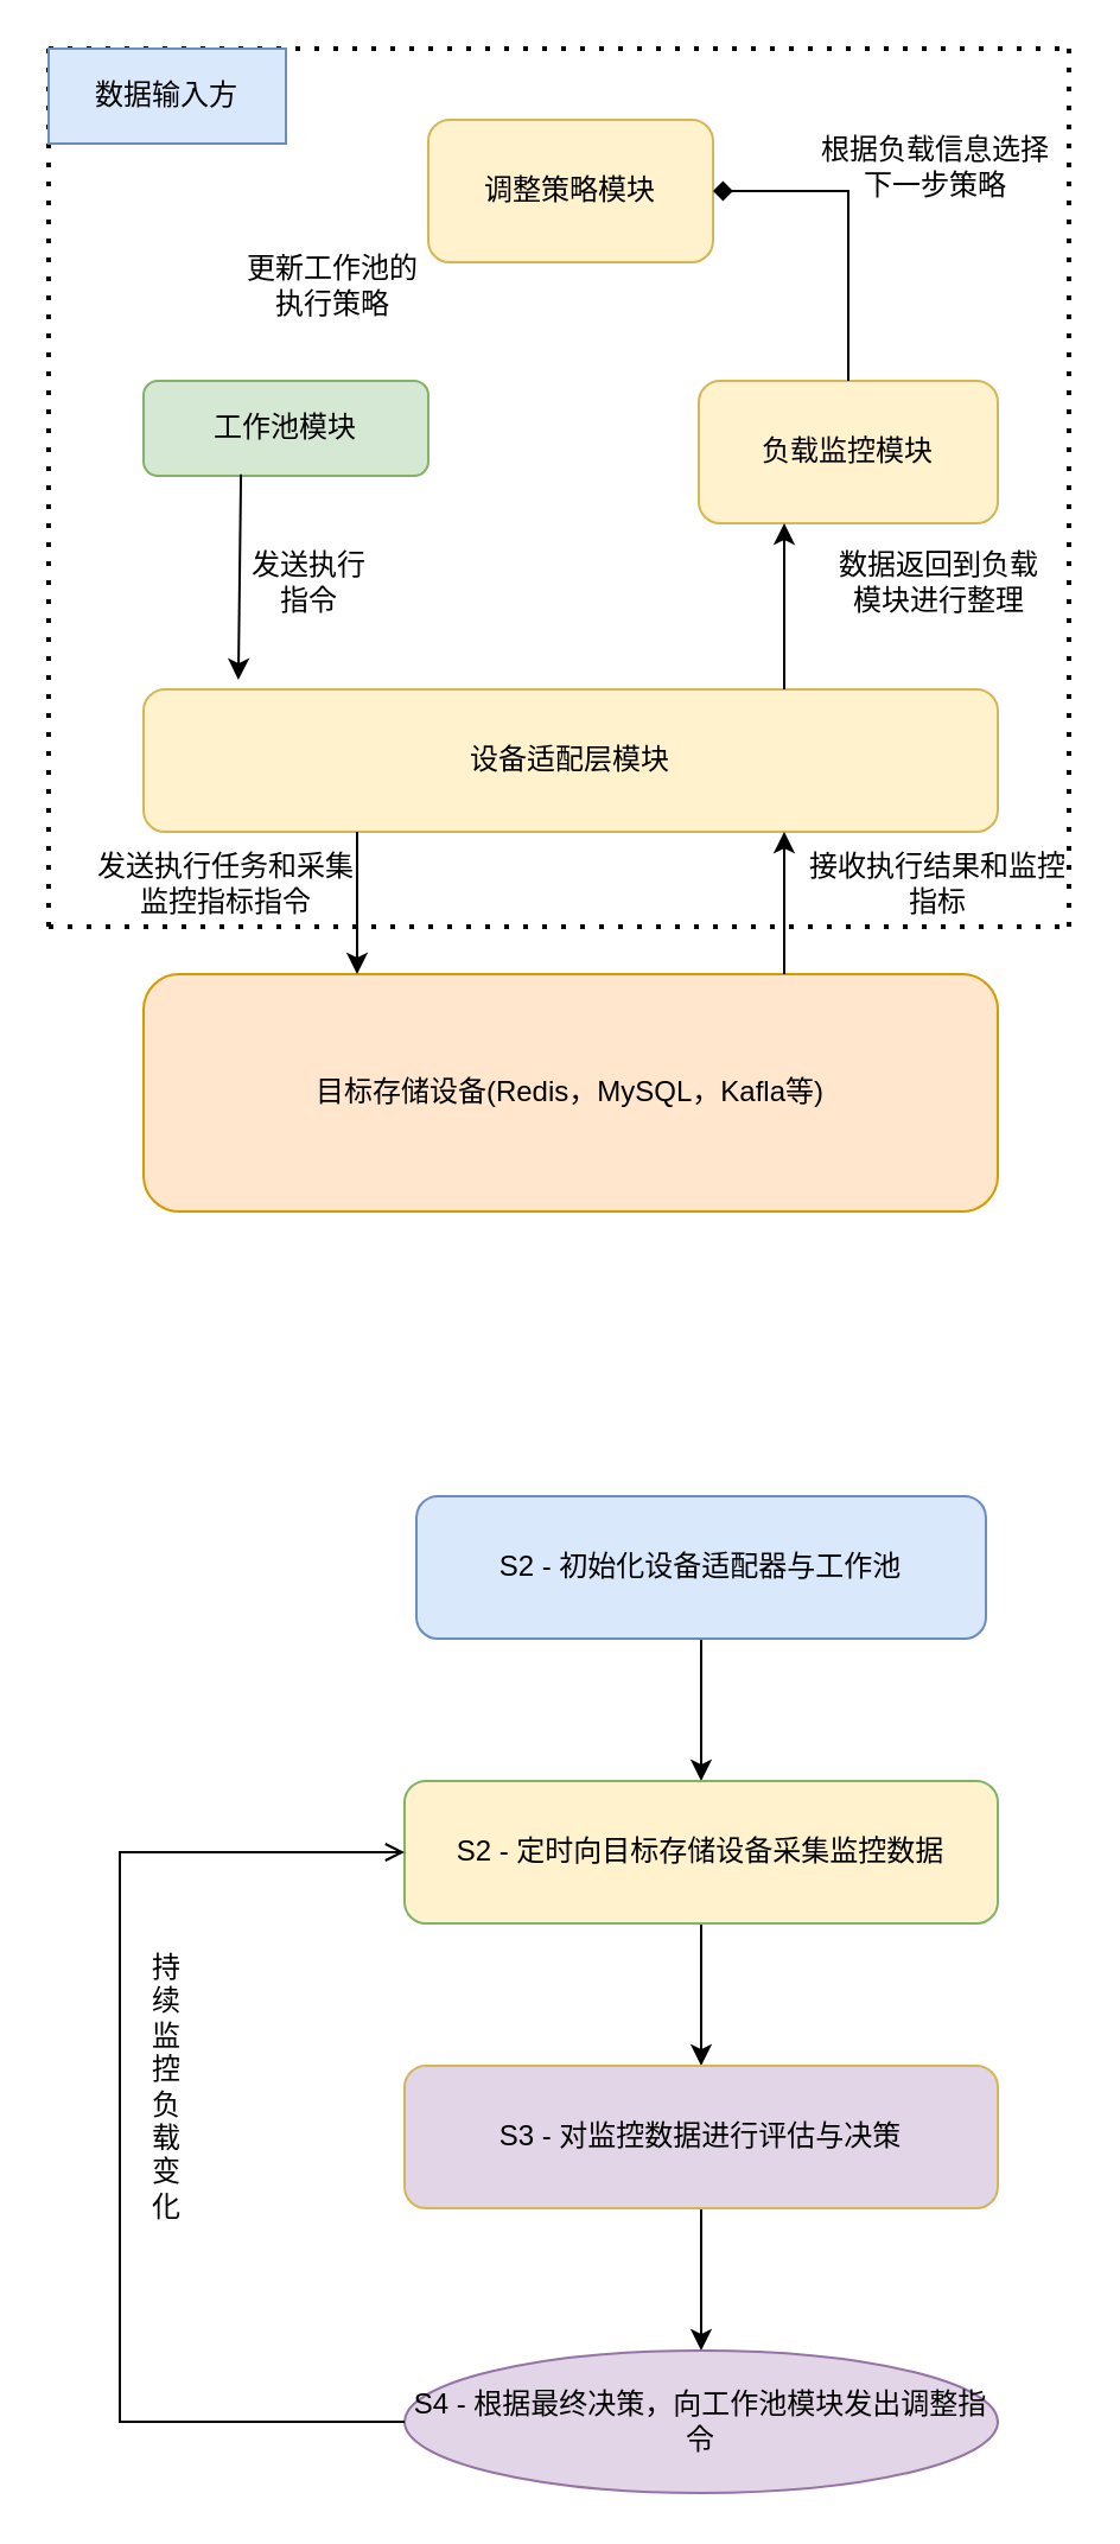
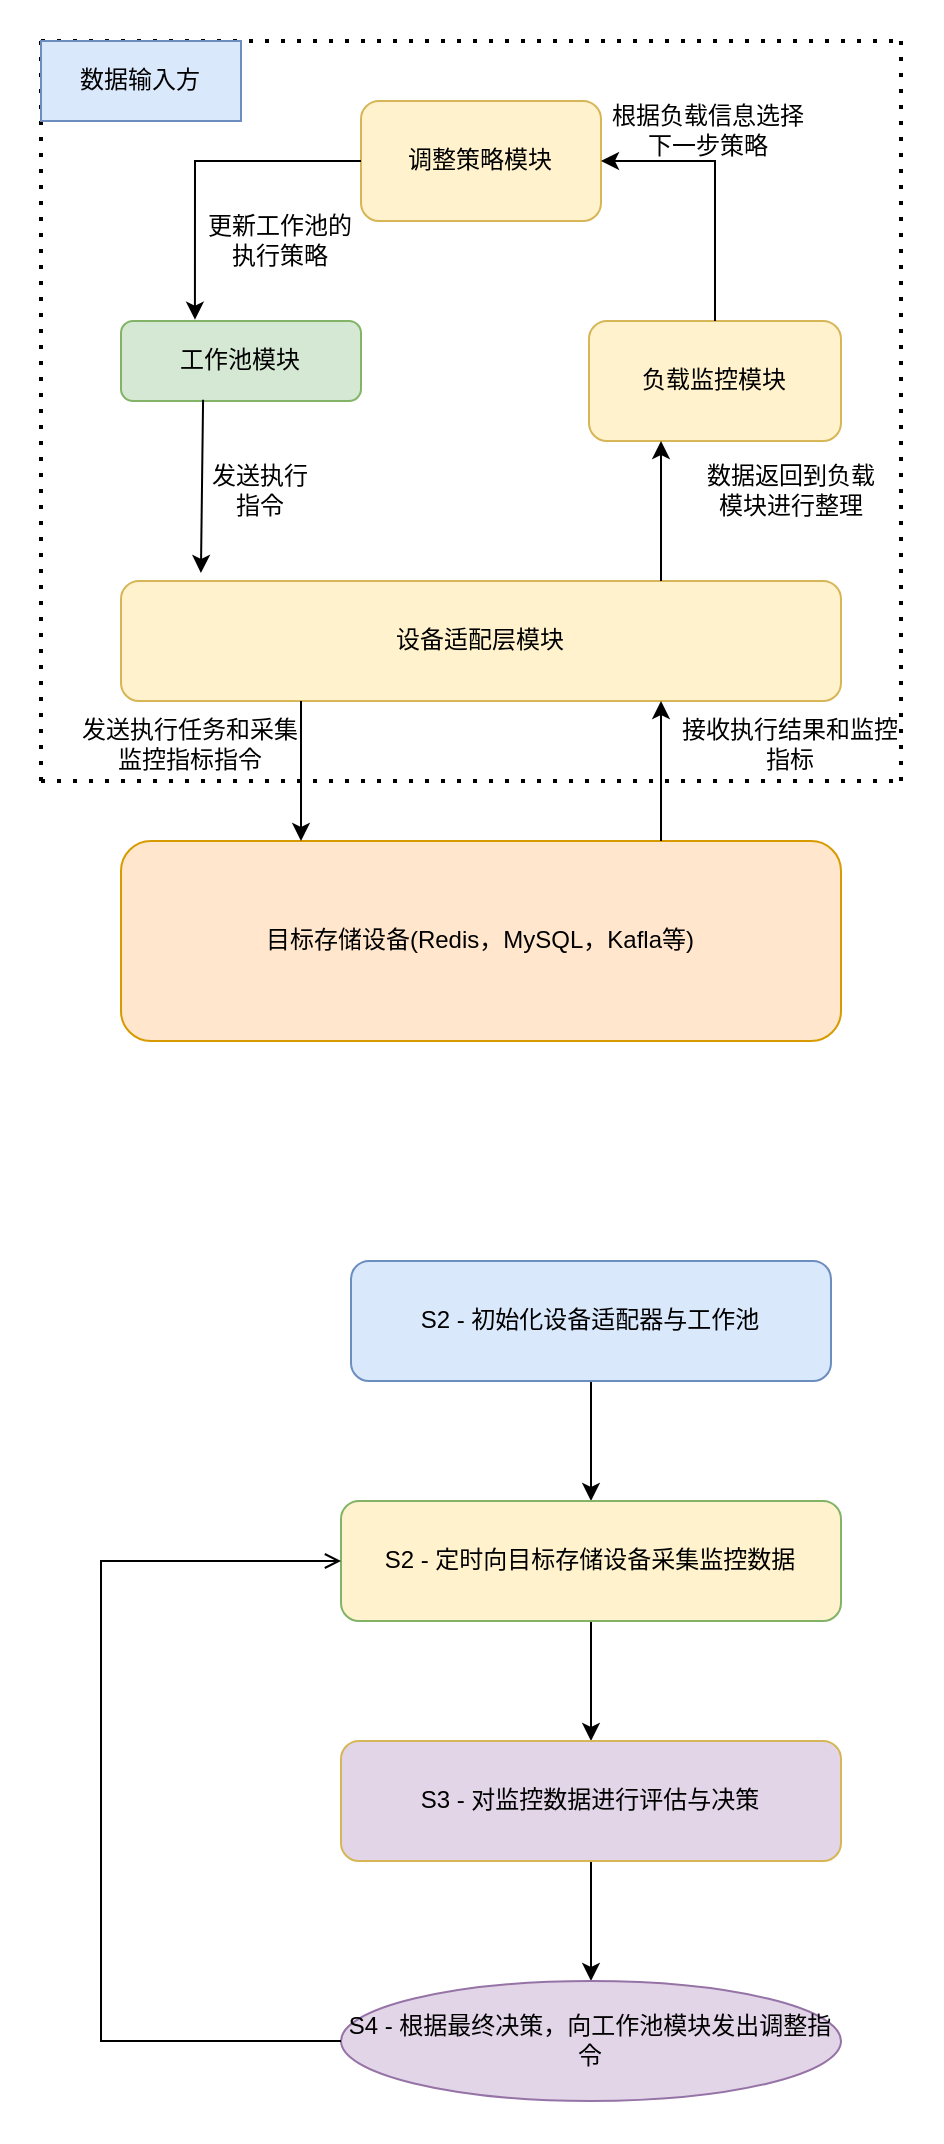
  <mxCell id="0" />
  <mxCell id="1" parent="0" />
  <mxCell id="2" value="工作池模块" style="rounded=1;whiteSpace=wrap;html=1;fillColor=#d5e8d4;strokeColor=#82b366;" vertex="1" parent="1"><mxGeometry x="60" y="160" width="120" height="40" as="geometry" /></mxCell>
  <mxCell id="3" value="负载监控模块" style="rounded=1;whiteSpace=wrap;html=1;fillColor=#fff2cc;strokeColor=#d6b656;" vertex="1" parent="1"><mxGeometry x="294" y="160" width="126" height="60" as="geometry" /></mxCell>
  <mxCell id="4" value="调整策略模块" style="rounded=1;whiteSpace=wrap;html=1;fillColor=#fff2cc;strokeColor=#d6b656;" vertex="1" parent="1"><mxGeometry x="180" y="50" width="120" height="60" as="geometry" /></mxCell>
  <mxCell id="5" value="设备适配层模块" style="rounded=1;whiteSpace=wrap;html=1;fillColor=#fff2cc;strokeColor=#d6b656;" vertex="1" parent="1"><mxGeometry x="60" y="290" width="360" height="60" as="geometry" /></mxCell>
- <mxCell id="6" value="目标存储设备(Redis，MySQL，Kafla等)" style="rounded=1;whiteSpace=wrap;html=1;fillColor=#ffe6cc;strokeColor=#d79b00;" vertex="1" parent="1"><mxGeometry x="60" y="410" width="360" height="100" as="geometry" /></mxCell>
+ <mxCell id="6" value="目标存储设备(Redis，MySQL，Kafla等)" style="rounded=1;whiteSpace=wrap;html=1;fillColor=#ffe6cc;strokeColor=#d79b00;" vertex="1" parent="1"><mxGeometry x="60" y="420" width="360" height="100" as="geometry" /></mxCell>
  <mxCell id="7" value="" style="endArrow=none;dashed=1;html=1;dashPattern=1 3;strokeWidth=2;rounded=0;" edge="1" parent="1"><mxGeometry width="50" height="50" relative="1" as="geometry"><mxPoint x="20" y="20" as="sourcePoint" /><mxPoint x="20" y="390" as="targetPoint" /></mxGeometry></mxCell>
  <mxCell id="8" value="" style="endArrow=none;dashed=1;html=1;dashPattern=1 3;strokeWidth=2;rounded=0;" edge="1" parent="1"><mxGeometry width="50" height="50" relative="1" as="geometry"><mxPoint x="20" y="390" as="sourcePoint" /><mxPoint x="450" y="390" as="targetPoint" /></mxGeometry></mxCell>
  <mxCell id="9" value="" style="endArrow=none;dashed=1;html=1;dashPattern=1 3;strokeWidth=2;rounded=0;" edge="1" parent="1"><mxGeometry width="50" height="50" relative="1" as="geometry"><mxPoint x="450" y="390" as="sourcePoint" /><mxPoint x="450" y="20" as="targetPoint" /></mxGeometry></mxCell>
  <mxCell id="10" value="" style="endArrow=none;dashed=1;html=1;dashPattern=1 3;strokeWidth=2;rounded=0;" edge="1" parent="1"><mxGeometry width="50" height="50" relative="1" as="geometry"><mxPoint x="20" y="20" as="sourcePoint" /><mxPoint x="450" y="20" as="targetPoint" /></mxGeometry></mxCell>
  <mxCell id="11" value="数据输入方" style="rounded=0;whiteSpace=wrap;html=1;fillColor=#dae8fc;strokeColor=#6c8ebf;" vertex="1" parent="1"><mxGeometry x="20" y="20" width="100" height="40" as="geometry" /></mxCell>
+ <mxCell id="12" value="" style="endArrow=classic;html=1;rounded=0;exitX=0;exitY=0.5;exitDx=0;exitDy=0;entryX=0.308;entryY=-0.017;entryDx=0;entryDy=0;entryPerimeter=0;" edge="1" parent="1" source="4" target="2"><mxGeometry width="50" height="50" relative="1" as="geometry"><mxPoint x="330" y="430" as="sourcePoint" /><mxPoint x="380" y="380" as="targetPoint" /><Array as="points"><mxPoint x="97" y="80" /></Array></mxGeometry></mxCell>
  <mxCell id="13" value="更新工作池的执行策略" style="text;html=1;align=center;verticalAlign=middle;whiteSpace=wrap;rounded=0;" vertex="1" parent="1"><mxGeometry x="100" y="90" width="80" height="60" as="geometry" /></mxCell>
  <mxCell id="14" value="" style="endArrow=classic;html=1;rounded=0;exitX=0.342;exitY=0.983;exitDx=0;exitDy=0;exitPerimeter=0;entryX=0.111;entryY=-0.067;entryDx=0;entryDy=0;entryPerimeter=0;" edge="1" parent="1" source="2" target="5"><mxGeometry width="50" height="50" relative="1" as="geometry"><mxPoint x="330" y="430" as="sourcePoint" /><mxPoint x="380" y="380" as="targetPoint" /></mxGeometry></mxCell>
  <mxCell id="15" value="发送执行指令" style="text;html=1;align=center;verticalAlign=middle;whiteSpace=wrap;rounded=0;" vertex="1" parent="1"><mxGeometry x="100" y="230" width="60" height="30" as="geometry" /></mxCell>
  <mxCell id="16" value="" style="endArrow=classic;html=1;rounded=0;exitX=0.25;exitY=1;exitDx=0;exitDy=0;entryX=0.25;entryY=0;entryDx=0;entryDy=0;" edge="1" parent="1" source="5" target="6"><mxGeometry width="50" height="50" relative="1" as="geometry"><mxPoint x="330" y="430" as="sourcePoint" /><mxPoint x="380" y="380" as="targetPoint" /></mxGeometry></mxCell>
  <mxCell id="17" value="" style="endArrow=classic;html=1;rounded=0;entryX=0.75;entryY=1;entryDx=0;entryDy=0;exitX=0.75;exitY=0;exitDx=0;exitDy=0;" edge="1" parent="1" source="6" target="5"><mxGeometry width="50" height="50" relative="1" as="geometry"><mxPoint x="330" y="410" as="sourcePoint" /><mxPoint x="380" y="380" as="targetPoint" /></mxGeometry></mxCell>
  <mxCell id="18" value="发送执行任务和采集监控指标指令" style="text;html=1;align=center;verticalAlign=middle;whiteSpace=wrap;rounded=0;" vertex="1" parent="1"><mxGeometry x="40" y="357" width="110" height="30" as="geometry" /></mxCell>
  <mxCell id="19" value="接收执行结果和监控指标" style="text;html=1;align=center;verticalAlign=middle;whiteSpace=wrap;rounded=0;" vertex="1" parent="1"><mxGeometry x="340" y="357" width="110" height="30" as="geometry" /></mxCell>
  <mxCell id="20" value="" style="endArrow=classic;html=1;rounded=0;exitX=0.75;exitY=0;exitDx=0;exitDy=0;" edge="1" parent="1" source="5"><mxGeometry width="50" height="50" relative="1" as="geometry"><mxPoint x="330" y="430" as="sourcePoint" /><mxPoint x="330" y="220" as="targetPoint" /></mxGeometry></mxCell>
  <mxCell id="21" value="数据返回到负载模块进行整理" style="text;html=1;align=center;verticalAlign=middle;whiteSpace=wrap;rounded=0;" vertex="1" parent="1"><mxGeometry x="348.5" y="230" width="93" height="30" as="geometry" /></mxCell>
- <mxCell id="22" value="" style="endArrow=diamond;html=1;rounded=0;exitX=0.5;exitY=0;exitDx=0;exitDy=0;entryX=1;entryY=0.5;entryDx=0;entryDy=0;" edge="1" parent="1" source="3" target="4"><mxGeometry width="50" height="50" relative="1" as="geometry"><mxPoint x="330" y="430" as="sourcePoint" /><mxPoint x="380" y="380" as="targetPoint" /><Array as="points"><mxPoint x="357" y="80" /></Array></mxGeometry></mxCell>
- <mxCell id="23" value="根据负载信息选择下一步策略" style="text;html=1;align=center;verticalAlign=middle;whiteSpace=wrap;rounded=0;" vertex="1" parent="1"><mxGeometry x="341" y="55" width="106" height="30" as="geometry" /></mxCell>
+ <mxCell id="22" value="" style="endArrow=classic;html=1;rounded=0;exitX=0.5;exitY=0;exitDx=0;exitDy=0;entryX=1;entryY=0.5;entryDx=0;entryDy=0;" edge="1" parent="1" source="3" target="4"><mxGeometry width="50" height="50" relative="1" as="geometry"><mxPoint x="330" y="430" as="sourcePoint" /><mxPoint x="380" y="380" as="targetPoint" /><Array as="points"><mxPoint x="357" y="80" /></Array></mxGeometry></mxCell>
+ <mxCell id="23" value="根据负载信息选择下一步策略" style="text;html=1;align=center;verticalAlign=middle;whiteSpace=wrap;rounded=0;" vertex="1" parent="1"><mxGeometry x="301" y="50" width="106" height="30" as="geometry" /></mxCell>
  <mxCell id="24" value="" style="edgeStyle=orthogonalEdgeStyle;rounded=0;orthogonalLoop=1;jettySize=auto;html=1;" edge="1" parent="1" source="25" target="27"><mxGeometry relative="1" as="geometry" /></mxCell>
  <mxCell id="25" value="S2 - 初始化设备适配器与工作池" style="rounded=1;whiteSpace=wrap;html=1;fillColor=#dae8fc;strokeColor=#6c8ebf;" vertex="1" parent="1"><mxGeometry x="175" y="630" width="240" height="60" as="geometry" /></mxCell>
  <mxCell id="26" value="" style="edgeStyle=orthogonalEdgeStyle;rounded=0;orthogonalLoop=1;jettySize=auto;html=1;" edge="1" parent="1" source="27" target="29"><mxGeometry relative="1" as="geometry" /></mxCell>
  <mxCell id="27" value="S2 - 定时向目标存储设备采集监控数据" style="rounded=1;whiteSpace=wrap;html=1;fillColor=#fff2cc;strokeColor=#82b366;" vertex="1" parent="1"><mxGeometry x="170" y="750" width="250" height="60" as="geometry" /></mxCell>
  <mxCell id="28" value="" style="edgeStyle=orthogonalEdgeStyle;rounded=0;orthogonalLoop=1;jettySize=auto;html=1;" edge="1" parent="1" source="29" target="30"><mxGeometry relative="1" as="geometry" /></mxCell>
  <mxCell id="29" value="S3 - 对监控数据进行评估与决策" style="rounded=1;whiteSpace=wrap;html=1;fillColor=#e1d5e7;strokeColor=#d6b656;" vertex="1" parent="1"><mxGeometry x="170" y="870" width="250" height="60" as="geometry" /></mxCell>
  <mxCell id="30" value="S4 - 根据最终决策，向工作池模块发出调整指令" style="ellipse;whiteSpace=wrap;html=1;fillColor=#e1d5e7;strokeColor=#9673a6;" vertex="1" parent="1"><mxGeometry x="170" y="990" width="250" height="60" as="geometry" /></mxCell>
  <mxCell id="31" value="" style="endArrow=open;html=1;rounded=0;exitX=0;exitY=0.5;exitDx=0;exitDy=0;entryX=0;entryY=0.5;entryDx=0;entryDy=0;" edge="1" parent="1" source="30" target="27"><mxGeometry width="50" height="50" relative="1" as="geometry"><mxPoint x="330" y="930" as="sourcePoint" /><mxPoint x="380" y="880" as="targetPoint" /><Array as="points"><mxPoint x="50" y="1020" /><mxPoint x="50" y="780" /></Array></mxGeometry></mxCell>
- <mxCell id="32" value="持续监控负载变化" style="text;html=1;align=center;verticalAlign=middle;whiteSpace=wrap;rounded=0;" vertex="1" parent="1"><mxGeometry x="60" y="798" width="20" height="161" as="geometry" /></mxCell>
